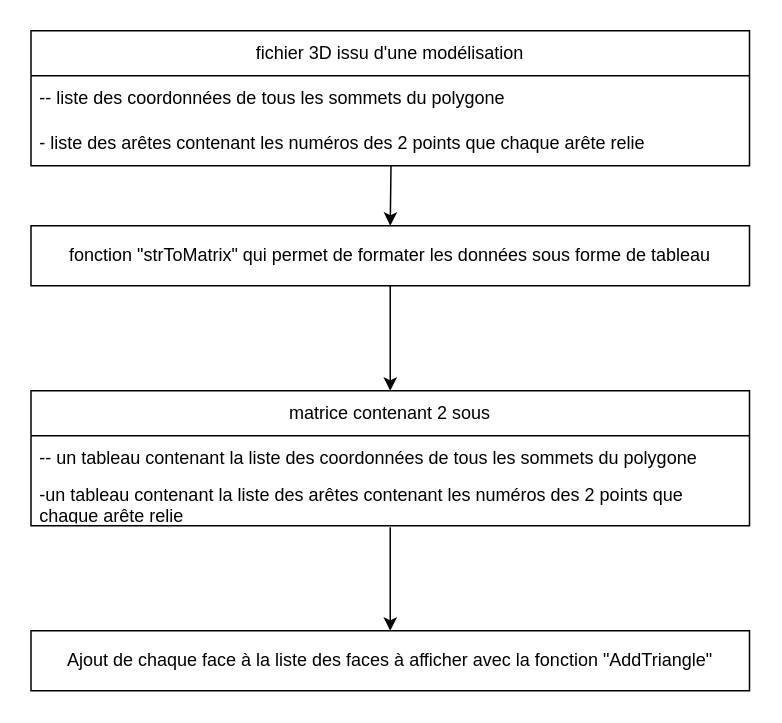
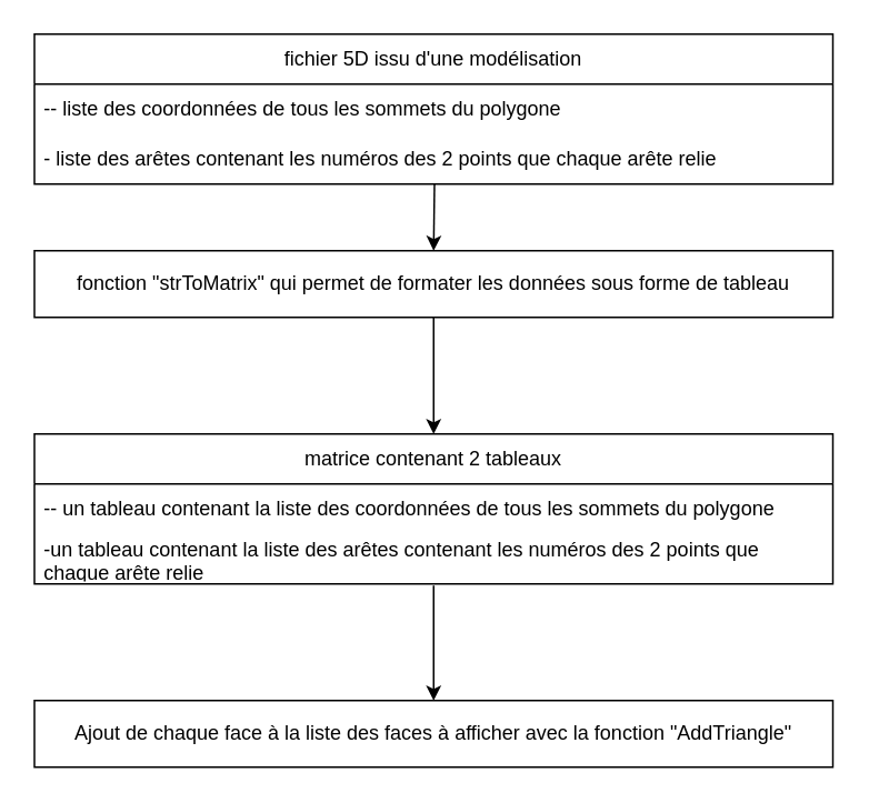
  <mxCell id="0" />
  <mxCell id="1" parent="0" />
- <mxCell id="2" value="fichier 3D issu d'une modélisation" style="swimlane;fontStyle=0;childLayout=stackLayout;horizontal=1;startSize=30;horizontalStack=0;resizeParent=1;resizeParentMax=0;resizeLast=0;collapsible=1;marginBottom=0;whiteSpace=wrap;html=1;" vertex="1" parent="1"><mxGeometry x="20" y="20" width="479" height="90" as="geometry" /></mxCell>
+ <mxCell id="2" value="fichier 5D issu d'une modélisation" style="swimlane;fontStyle=0;childLayout=stackLayout;horizontal=1;startSize=30;horizontalStack=0;resizeParent=1;resizeParentMax=0;resizeLast=0;collapsible=1;marginBottom=0;whiteSpace=wrap;html=1;" vertex="1" parent="1"><mxGeometry x="20" y="20" width="479" height="90" as="geometry" /></mxCell>
  <mxCell id="3" value="-- liste des coordonnées de tous les sommets du polygone" style="text;strokeColor=none;fillColor=none;align=left;verticalAlign=middle;spacingLeft=4;spacingRight=4;overflow=hidden;points=[[0,0.5],[1,0.5]];portConstraint=eastwest;rotatable=0;whiteSpace=wrap;html=1;" vertex="1" parent="2"><mxGeometry y="30" width="479" height="30" as="geometry" /></mxCell>
  <mxCell id="4" value="- liste des arêtes contenant les numéros des 2 points que chaque arête relie" style="text;strokeColor=none;fillColor=none;align=left;verticalAlign=middle;spacingLeft=4;spacingRight=4;overflow=hidden;points=[[0,0.5],[1,0.5]];portConstraint=eastwest;rotatable=0;whiteSpace=wrap;html=1;" vertex="1" parent="2"><mxGeometry y="60" width="479" height="30" as="geometry" /></mxCell>
  <mxCell id="5" style="edgeStyle=orthogonalEdgeStyle;rounded=0;orthogonalLoop=1;jettySize=auto;html=1;exitX=0.5;exitY=1;exitDx=0;exitDy=0;entryX=0.5;entryY=0;entryDx=0;entryDy=0;" edge="1" parent="1" source="6" target="7"><mxGeometry relative="1" as="geometry" /></mxCell>
  <mxCell id="6" value="&lt;div&gt;fonction &quot;strToMatrix&quot; qui permet de formater les données sous forme de tableau&lt;/div&gt;" style="rounded=0;whiteSpace=wrap;html=1;" vertex="1" parent="1"><mxGeometry x="20" y="150" width="479" height="40" as="geometry" /></mxCell>
- <mxCell id="7" value="matrice contenant 2 sous" style="swimlane;fontStyle=0;childLayout=stackLayout;horizontal=1;startSize=30;horizontalStack=0;resizeParent=1;resizeParentMax=0;resizeLast=0;collapsible=1;marginBottom=0;whiteSpace=wrap;html=1;" vertex="1" parent="1"><mxGeometry x="20" y="260" width="479" height="90" as="geometry" /></mxCell>
+ <mxCell id="7" value="matrice contenant 2 tableaux" style="swimlane;fontStyle=0;childLayout=stackLayout;horizontal=1;startSize=30;horizontalStack=0;resizeParent=1;resizeParentMax=0;resizeLast=0;collapsible=1;marginBottom=0;whiteSpace=wrap;html=1;" vertex="1" parent="1"><mxGeometry x="20" y="260" width="479" height="90" as="geometry" /></mxCell>
  <mxCell id="8" value="-- un tableau contenant la liste des coordonnées de tous les sommets du polygone" style="text;strokeColor=none;fillColor=none;align=left;verticalAlign=middle;spacingLeft=4;spacingRight=4;overflow=hidden;points=[[0,0.5],[1,0.5]];portConstraint=eastwest;rotatable=0;whiteSpace=wrap;html=1;" vertex="1" parent="7"><mxGeometry y="30" width="479" height="30" as="geometry" /></mxCell>
  <mxCell id="9" value="-un tableau contenant&amp;nbsp;la liste des arêtes contenant les numéros des 2 points que chaque arête relie" style="text;strokeColor=none;fillColor=none;align=left;verticalAlign=middle;spacingLeft=4;spacingRight=4;overflow=hidden;points=[[0,0.5],[1,0.5]];portConstraint=eastwest;rotatable=0;whiteSpace=wrap;html=1;" vertex="1" parent="7"><mxGeometry y="60" width="479" height="30" as="geometry" /></mxCell>
  <mxCell id="10" value="&lt;div&gt;Ajout de chaque face à la liste des faces à afficher avec la fonction &quot;AddTriangle&quot;&lt;/div&gt;" style="rounded=0;whiteSpace=wrap;html=1;" vertex="1" parent="1"><mxGeometry x="20" y="420" width="479" height="40" as="geometry" /></mxCell>
  <mxCell id="11" value="" style="endArrow=classic;html=1;rounded=0;entryX=0.5;entryY=0;entryDx=0;entryDy=0;exitX=0.5;exitY=1.035;exitDx=0;exitDy=0;exitPerimeter=0;" edge="1" parent="1" source="9" target="10"><mxGeometry width="50" height="50" relative="1" as="geometry"><mxPoint x="350" y="400" as="sourcePoint" /><mxPoint x="300" y="380" as="targetPoint" /></mxGeometry></mxCell>
  <mxCell id="12" value="" style="endArrow=classic;html=1;rounded=0;entryX=0.5;entryY=0;entryDx=0;entryDy=0;" edge="1" parent="1" target="6"><mxGeometry width="50" height="50" relative="1" as="geometry"><mxPoint x="260" y="110" as="sourcePoint" /><mxPoint x="290" y="150" as="targetPoint" /></mxGeometry></mxCell>
